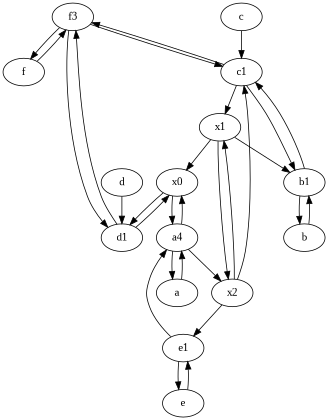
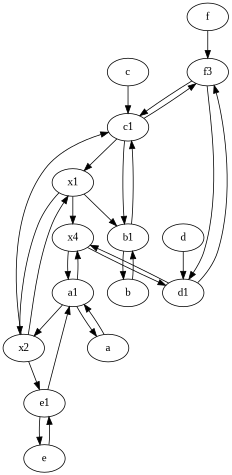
  digraph {
    fontname="Liberation Serif"
    node [fontname="Liberation Serif"]
    edge [fontname="Liberation Serif"]
    n1 [label=f3]
    f
    c1
    d1
    b1
    x1
-   x0
+   x0 [label=x4]
    b
-   a1 [label=a4]
+   a1
    a
    x2
    e1
    d
    e
    c
-   n1 -> f
    n1 -> c1
    n1 -> d1
    f -> n1
    c1 -> n1
    c1 -> b1
    c1 -> x1
    d1 -> n1
    d1 -> x0
    b1 -> c1
    b1 -> b
    x1 -> b1
    x1 -> x0
    x1 -> x2
    x0 -> d1
    x0 -> a1
    b -> b1
    a1 -> x0
    a1 -> a
    a1 -> x2
    a -> a1
    x2 -> c1
    x2 -> x1
    x2 -> e1
    e1 -> a1
    e1 -> e
    d -> d1
    e -> e1
    c -> c1
  }
